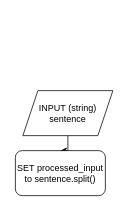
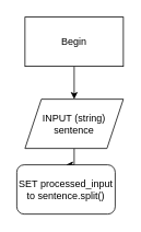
  <mxCell id="0" />
  <mxCell id="1" parent="0" />
+ <mxCell id="2" style="edgeStyle=orthogonalEdgeStyle;rounded=0;orthogonalLoop=1;jettySize=auto;html=1;entryX=0.5;entryY=0;entryDx=0;entryDy=0;" edge="1" parent="1" source="3" target="5"><mxGeometry relative="1" as="geometry" /></mxCell>
+ <mxCell id="3" value="Begin" style="rounded=0;whiteSpace=wrap;html=1;" vertex="1" parent="1"><mxGeometry x="30" y="20" width="120" height="60" as="geometry" /></mxCell>
  <mxCell id="4" style="edgeStyle=orthogonalEdgeStyle;rounded=0;orthogonalLoop=1;jettySize=auto;html=1;entryX=0.5;entryY=0;entryDx=0;entryDy=0;" edge="1" parent="1" source="5" target="6"><mxGeometry relative="1" as="geometry" /></mxCell>
  <mxCell id="5" value="INPUT (string) sentence" style="shape=parallelogram;perimeter=parallelogramPerimeter;whiteSpace=wrap;html=1;fixedSize=1;" vertex="1" parent="1"><mxGeometry x="30" y="120" width="120" height="60" as="geometry" /></mxCell>
  <mxCell id="6" value="SET processed_input to sentence.split()" style="rounded=1;whiteSpace=wrap;html=1;" vertex="1" parent="1"><mxGeometry x="20" y="200" width="120" height="60" as="geometry" /></mxCell>
